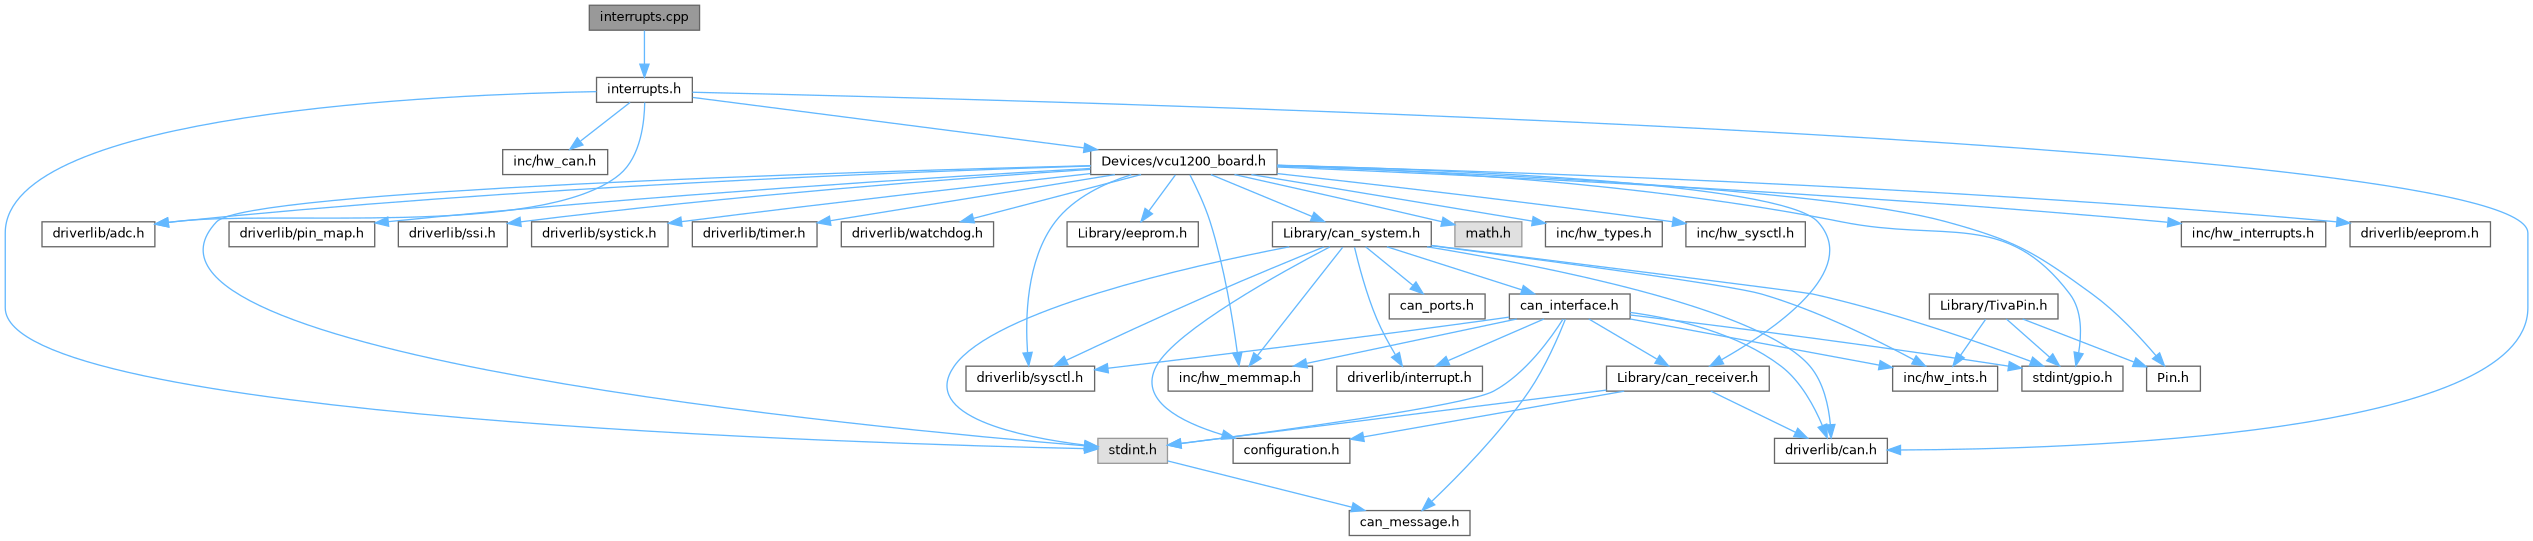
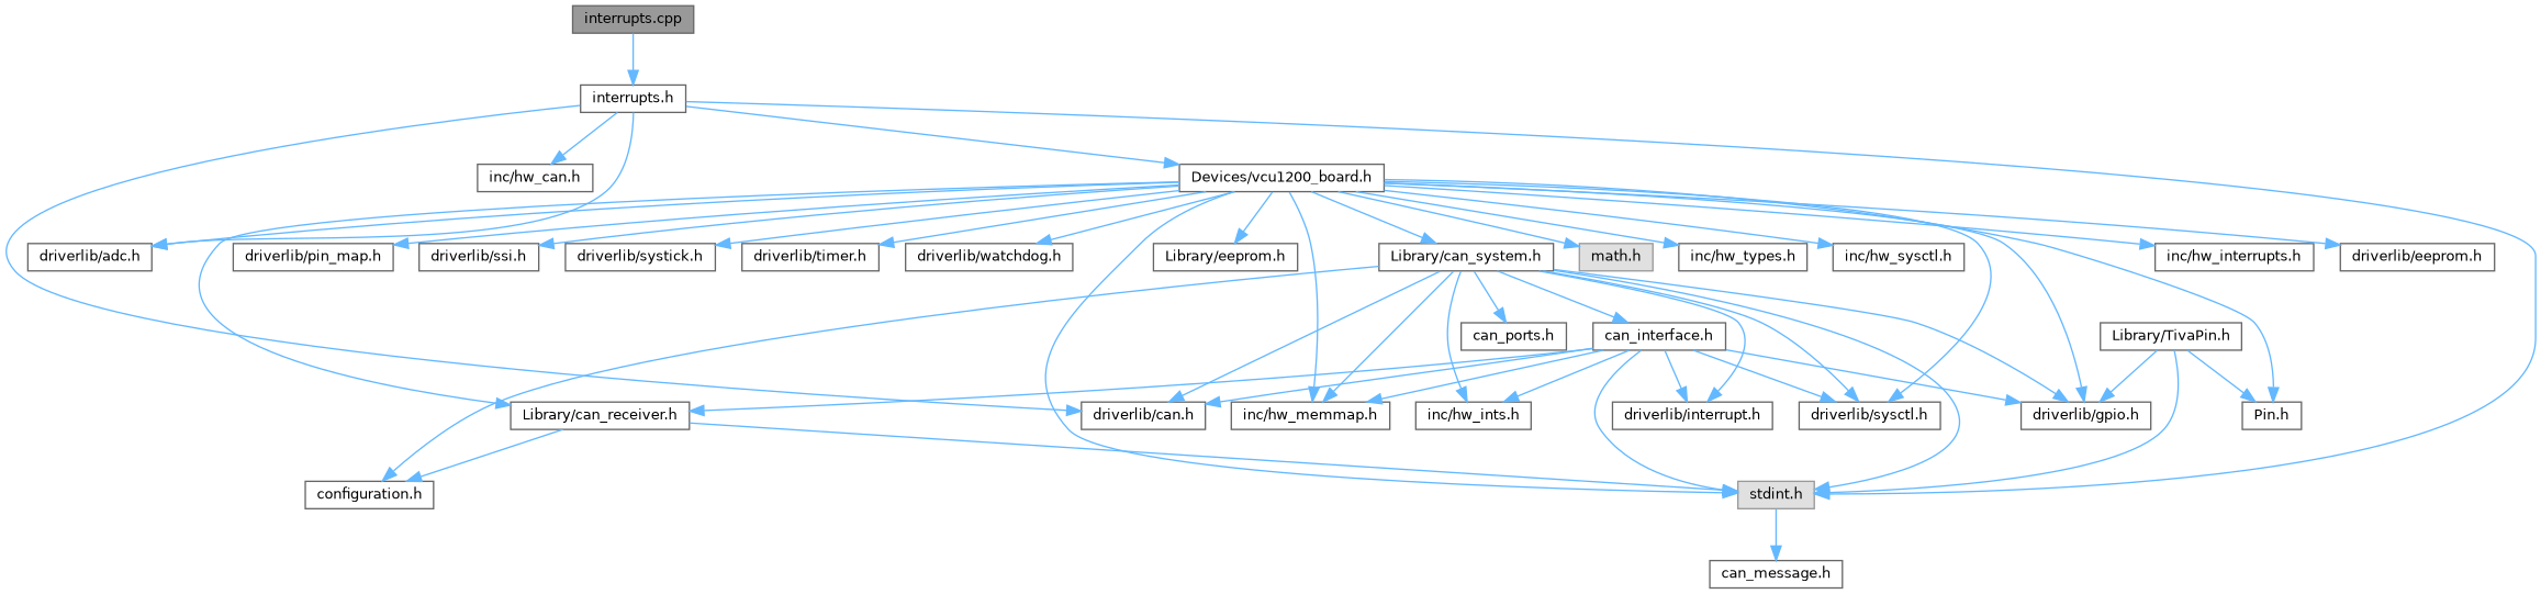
  digraph {
    node [color=grey40 fillcolor=white fontname=Helvetica fontsize=10 shape=box style=filled]
    edge [color=steelblue1 fontname=Helvetica fontsize=10 labelfontname=Helvetica labelfontsize=10 style=solid]
    n1 [color=gray40 fillcolor=grey60 fontcolor=black height=0.2 label="interrupts.cpp" width=0.4]
    n2 [height=0.2 label="interrupts.h" width=0.4]
    n3 [color=grey60 fillcolor="#E0E0E0" height=0.2 label="stdint.h" width=0.4]
    n4 [height=0.2 label="inc/hw_can.h" width=0.4]
    n5 [height=0.2 label="driverlib/adc.h" width=0.4]
    n6 [height=0.2 label="driverlib/can.h" width=0.4]
    n7 [height=0.2 label="Devices/vcu1200_board.h" width=0.4]
    n8 [height=0.2 label="can_message.h" width=0.4]
    n9 [color=grey60 fillcolor="#E0E0E0" height=0.2 label="math.h" width=0.4]
    n10 [height=0.2 label="inc/hw_types.h" width=0.4]
    n11 [height=0.2 label="inc/hw_sysctl.h" width=0.4]
    n12 [height=0.2 label="inc/hw_memmap.h" width=0.4]
    n13 [height=0.2 label="inc/hw_interrupts.h" width=0.4]
    n14 [height=0.2 label="driverlib/eeprom.h" width=0.4]
-   n15 [height=0.2 label="stdint/gpio.h" width=0.4]
+   n15 [height=0.2 label="driverlib/gpio.h" width=0.4]
    n16 [height=0.2 label="driverlib/pin_map.h" width=0.4]
    n17 [height=0.2 label="driverlib/ssi.h" width=0.4]
    n18 [height=0.2 label="driverlib/sysctl.h" width=0.4]
    n19 [height=0.2 label="driverlib/systick.h" width=0.4]
    n20 [height=0.2 label="driverlib/timer.h" width=0.4]
    n21 [height=0.2 label="driverlib/watchdog.h" width=0.4]
    n22 [height=0.2 label="Library/can_receiver.h" width=0.4]
    n23 [height=0.2 label="Library/can_system.h" width=0.4]
    n24 [height=0.2 label="Library/eeprom.h" width=0.4]
    n25 [height=0.2 label="Pin.h" width=0.4]
    n26 [height=0.2 label="configuration.h" width=0.4]
    n27 [height=0.2 label="can_ports.h" width=0.4]
    n28 [height=0.2 label="inc/hw_ints.h" width=0.4]
    n29 [height=0.2 label="driverlib/interrupt.h" width=0.4]
    n30 [height=0.2 label="can_interface.h" width=0.4]
    n31 [height=0.2 label="Library/TivaPin.h" width=0.4]
    n1 -> n2
    n2 -> n3
    n2 -> n4
    n2 -> n5
    n2 -> n6
    n2 -> n7
    n3 -> n8
    n7 -> n3
    n7 -> n5
    n7 -> n9
    n7 -> n10
    n7 -> n11
    n7 -> n12
    n7 -> n13
    n7 -> n14
    n7 -> n15
    n7 -> n16
    n7 -> n17
    n7 -> n18
    n7 -> n19
    n7 -> n20
    n7 -> n21
    n7 -> n22
    n7 -> n23
    n7 -> n24
    n7 -> n25
    n22 -> n3
-   n22 -> n6
    n22 -> n26
    n23 -> n3
    n23 -> n6
    n23 -> n12
    n23 -> n15
    n23 -> n18
    n23 -> n26
    n23 -> n27
    n23 -> n28
    n23 -> n29
    n23 -> n30
    n30 -> n3
    n30 -> n6
-   n30 -> n8
    n30 -> n12
    n30 -> n15
    n30 -> n18
    n30 -> n22
    n30 -> n28
    n30 -> n29
-   n31 -> n28
+   n31 -> n3
    n31 -> n15
    n31 -> n25
  }
